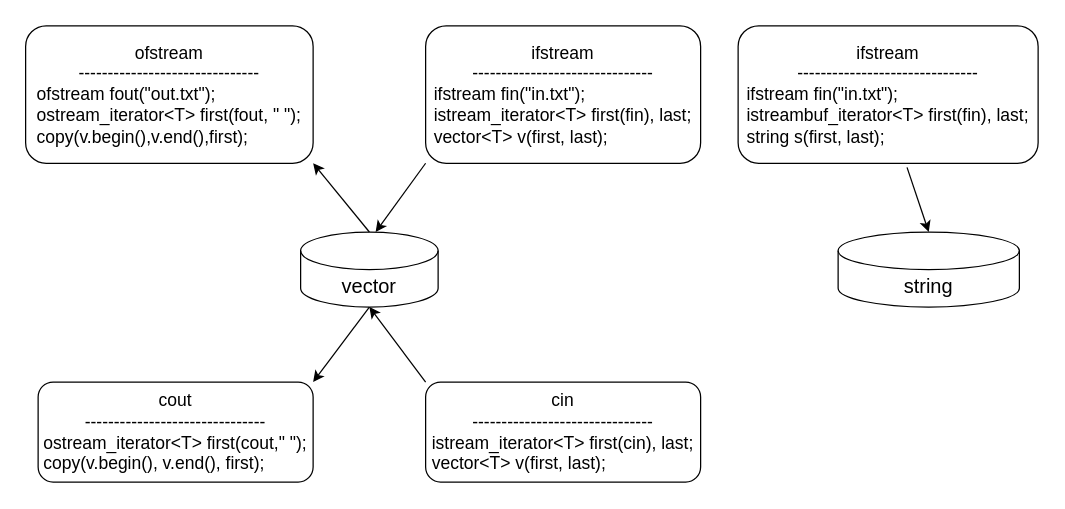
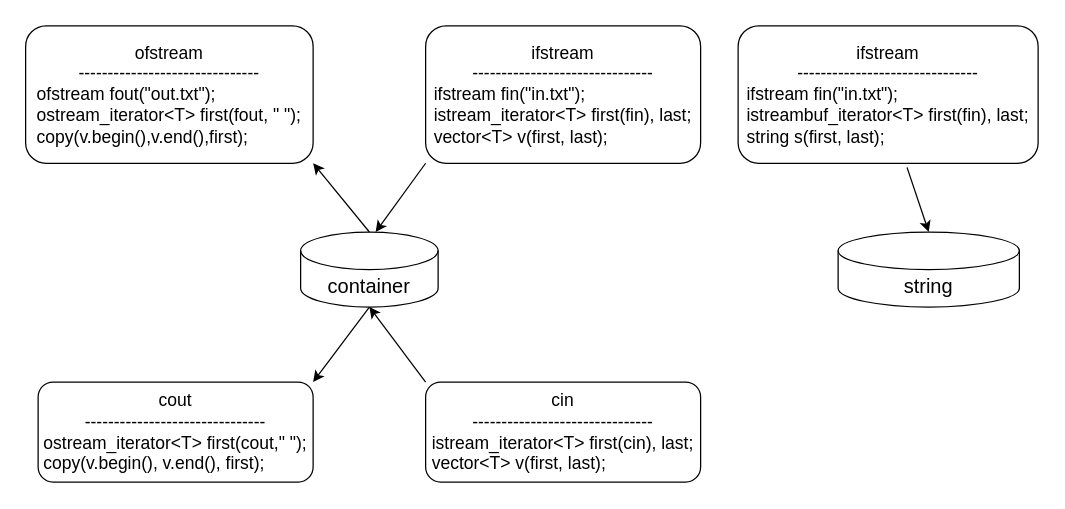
  <mxCell id="0" />
  <mxCell id="1" parent="0" />
- <mxCell id="2" value="vector" style="shape=cylinder3;whiteSpace=wrap;html=1;boundedLbl=1;backgroundOutline=1;size=15;fontSize=16;" vertex="1" parent="1"><mxGeometry x="240" y="185" width="110" height="60" as="geometry" /></mxCell>
+ <mxCell id="2" value="container" style="shape=cylinder3;whiteSpace=wrap;html=1;boundedLbl=1;backgroundOutline=1;size=15;fontSize=16;" vertex="1" parent="1"><mxGeometry x="240" y="185" width="110" height="60" as="geometry" /></mxCell>
  <mxCell id="3" value="ofstream&lt;div style=&quot;font-size: 14px;&quot;&gt;-------------------------------&lt;/div&gt;&lt;div style=&quot;font-size: 14px;&quot;&gt;&lt;div style=&quot;text-align: left; font-size: 14px;&quot;&gt;&lt;span style=&quot;background-color: initial; font-size: 14px;&quot;&gt;ofstream fout(&quot;out.txt&quot;);&lt;/span&gt;&lt;/div&gt;&lt;div style=&quot;font-size: 14px;&quot;&gt;ostream_iterator&amp;lt;T&amp;gt; first(fout, &quot; &quot;);&lt;/div&gt;&lt;div style=&quot;text-align: left; font-size: 14px;&quot;&gt;copy(v.begin(),v.end(),first);&lt;/div&gt;&lt;/div&gt;" style="rounded=1;whiteSpace=wrap;html=1;fontSize=14;" vertex="1" parent="1"><mxGeometry x="20" y="20" width="230" height="110" as="geometry" /></mxCell>
  <mxCell id="4" value="string" style="shape=cylinder3;whiteSpace=wrap;html=1;boundedLbl=1;backgroundOutline=1;size=15;fontSize=16;" vertex="1" parent="1"><mxGeometry x="670" y="185" width="145" height="60" as="geometry" /></mxCell>
  <mxCell id="5" value="" style="endArrow=classic;html=1;rounded=0;exitX=0.5;exitY=0;exitDx=0;exitDy=0;exitPerimeter=0;fontSize=14;entryX=1;entryY=1;entryDx=0;entryDy=0;" edge="1" parent="1" source="2" target="3"><mxGeometry width="50" height="50" relative="1" as="geometry"><mxPoint x="100" y="135" as="sourcePoint" /><mxPoint x="150" y="85" as="targetPoint" /></mxGeometry></mxCell>
  <mxCell id="6" value="ifstream&lt;div style=&quot;font-size: 14px;&quot;&gt;-------------------------------&lt;/div&gt;&lt;div style=&quot;font-size: 14px;&quot;&gt;&lt;div style=&quot;text-align: left; font-size: 14px;&quot;&gt;&lt;span style=&quot;background-color: initial; font-size: 14px;&quot;&gt;ifstream fin(&quot;in.txt&quot;);&lt;/span&gt;&lt;/div&gt;&lt;div style=&quot;font-size: 14px;&quot;&gt;istream_iterator&amp;lt;T&amp;gt; first(fin), last;&lt;/div&gt;&lt;div style=&quot;text-align: left; font-size: 14px;&quot;&gt;vector&amp;lt;T&amp;gt; v(first, last);&lt;/div&gt;&lt;/div&gt;" style="rounded=1;whiteSpace=wrap;html=1;fontSize=14;" vertex="1" parent="1"><mxGeometry x="340" y="20" width="220" height="110" as="geometry" /></mxCell>
  <mxCell id="7" value="ifstream&lt;div style=&quot;font-size: 14px;&quot;&gt;-------------------------------&lt;/div&gt;&lt;div style=&quot;font-size: 14px;&quot;&gt;&lt;div style=&quot;text-align: left; font-size: 14px;&quot;&gt;&lt;span style=&quot;background-color: initial; font-size: 14px;&quot;&gt;ifstream fin(&quot;in.txt&quot;);&lt;/span&gt;&lt;/div&gt;&lt;div style=&quot;font-size: 14px;&quot;&gt;istreambuf_iterator&amp;lt;T&amp;gt; first(fin), last;&lt;/div&gt;&lt;div style=&quot;text-align: left; font-size: 14px;&quot;&gt;string s(first, last);&lt;/div&gt;&lt;/div&gt;" style="rounded=1;whiteSpace=wrap;html=1;fontSize=14;" vertex="1" parent="1"><mxGeometry x="590" y="20" width="240" height="110" as="geometry" /></mxCell>
  <mxCell id="8" value="&lt;div style=&quot;font-size: 14px;&quot;&gt;cout&lt;/div&gt;&lt;div style=&quot;font-size: 14px;&quot;&gt;-------------------------------&lt;/div&gt;&lt;div style=&quot;font-size: 14px;&quot;&gt;&lt;div style=&quot;font-size: 14px;&quot;&gt;ostream_iterator&amp;lt;T&amp;gt; first(cout,&quot; &quot;);&lt;/div&gt;&lt;div style=&quot;text-align: left; font-size: 14px;&quot;&gt;copy(v.begin(), v.end(), first);&lt;/div&gt;&lt;/div&gt;" style="rounded=1;whiteSpace=wrap;html=1;fontSize=14;" vertex="1" parent="1"><mxGeometry x="30" y="305" width="220" height="80" as="geometry" /></mxCell>
  <mxCell id="9" value="&lt;div style=&quot;font-size: 14px;&quot;&gt;cin&lt;/div&gt;&lt;div style=&quot;font-size: 14px;&quot;&gt;-------------------------------&lt;/div&gt;&lt;div style=&quot;font-size: 14px;&quot;&gt;&lt;div style=&quot;font-size: 14px;&quot;&gt;istream_iterator&amp;lt;T&amp;gt; first(cin), last;&lt;/div&gt;&lt;div style=&quot;text-align: left; font-size: 14px;&quot;&gt;vector&amp;lt;T&amp;gt; v(first, last);&lt;/div&gt;&lt;/div&gt;" style="rounded=1;whiteSpace=wrap;html=1;fontSize=14;" vertex="1" parent="1"><mxGeometry x="340" y="305" width="220" height="80" as="geometry" /></mxCell>
  <mxCell id="10" value="" style="endArrow=classic;html=1;rounded=0;fontSize=14;exitX=0;exitY=1;exitDx=0;exitDy=0;" edge="1" parent="1" source="6"><mxGeometry width="50" height="50" relative="1" as="geometry"><mxPoint x="410" y="175" as="sourcePoint" /><mxPoint x="300" y="185" as="targetPoint" /></mxGeometry></mxCell>
  <mxCell id="11" value="" style="endArrow=classic;html=1;rounded=0;entryX=1;entryY=0;entryDx=0;entryDy=0;exitX=0.5;exitY=1;exitDx=0;exitDy=0;exitPerimeter=0;" edge="1" parent="1" source="2" target="8"><mxGeometry width="50" height="50" relative="1" as="geometry"><mxPoint x="220" y="305" as="sourcePoint" /><mxPoint x="270" y="255" as="targetPoint" /></mxGeometry></mxCell>
  <mxCell id="12" value="" style="endArrow=classic;html=1;rounded=0;entryX=0.5;entryY=1;entryDx=0;entryDy=0;entryPerimeter=0;exitX=0;exitY=0;exitDx=0;exitDy=0;" edge="1" parent="1" source="9" target="2"><mxGeometry width="50" height="50" relative="1" as="geometry"><mxPoint x="290" y="335" as="sourcePoint" /><mxPoint x="360" y="255" as="targetPoint" /></mxGeometry></mxCell>
  <mxCell id="13" value="" style="endArrow=classic;html=1;rounded=0;fontSize=14;entryX=0.5;entryY=0;entryDx=0;entryDy=0;entryPerimeter=0;exitX=0.563;exitY=1.03;exitDx=0;exitDy=0;exitPerimeter=0;" edge="1" parent="1" source="7" target="4"><mxGeometry width="50" height="50" relative="1" as="geometry"><mxPoint x="725" y="135" as="sourcePoint" /><mxPoint x="690" y="185" as="targetPoint" /></mxGeometry></mxCell>
